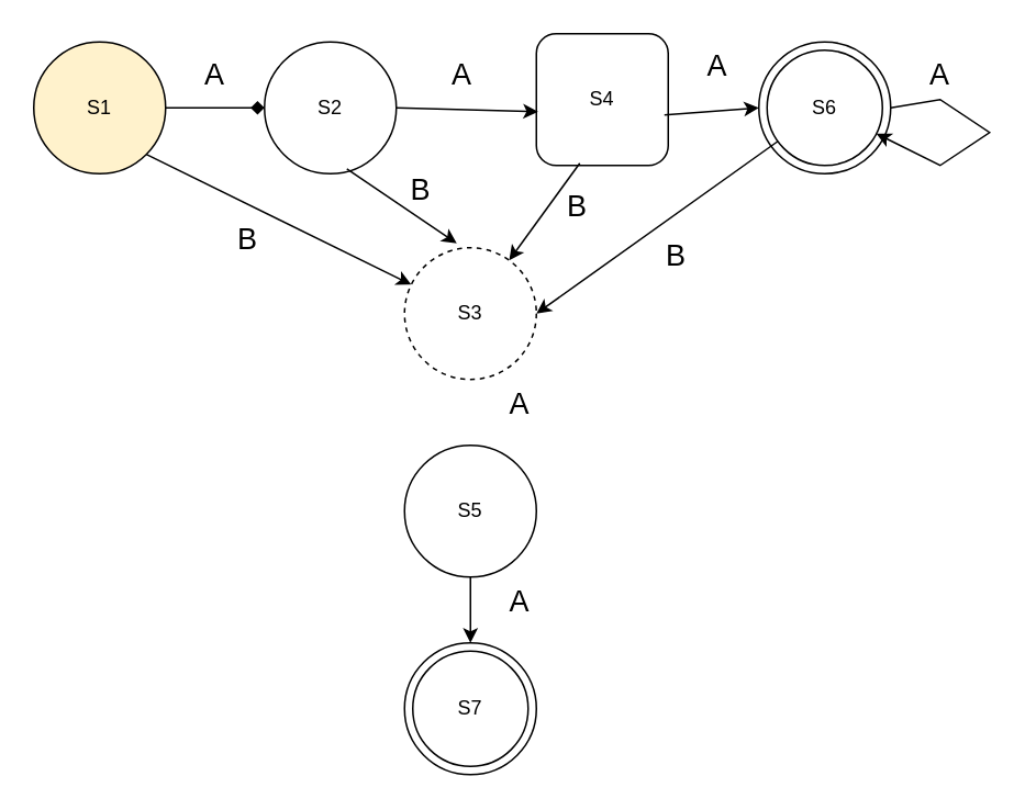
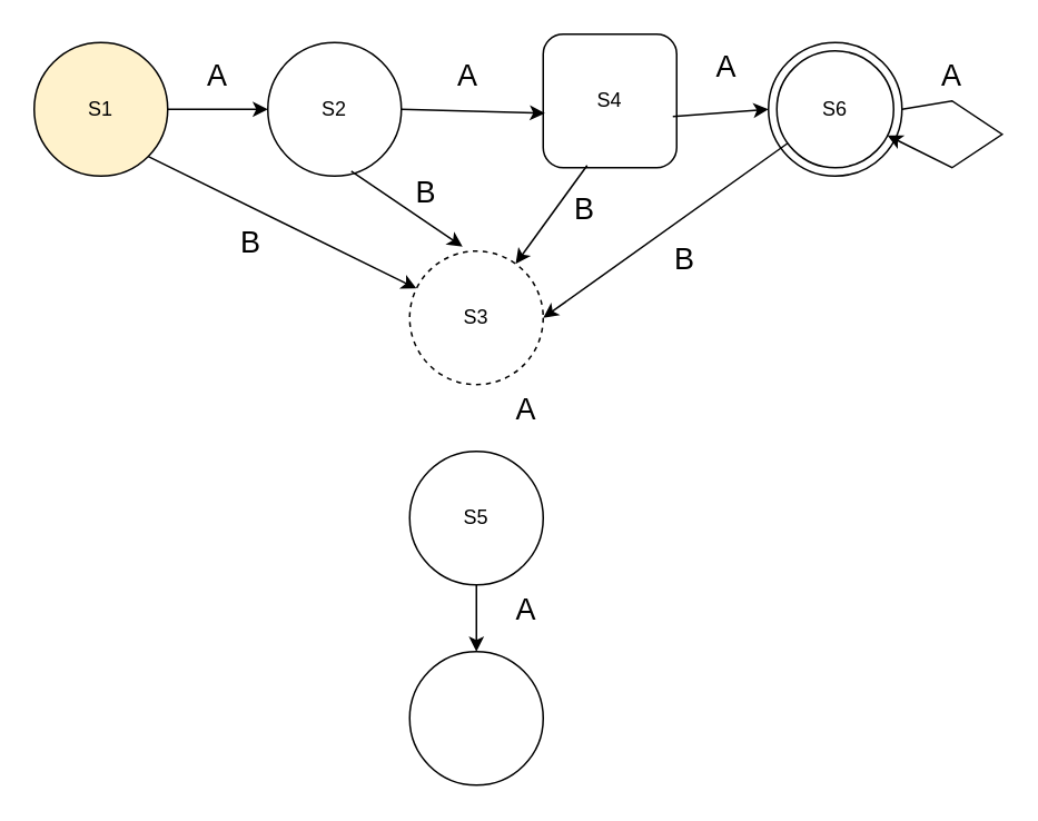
  <mxCell id="0" />
  <mxCell id="1" parent="0" />
  <mxCell id="2" value="S1" style="ellipse;whiteSpace=wrap;html=1;aspect=fixed;fillColor=#fff2cc;" vertex="1" parent="1"><mxGeometry x="20" y="25" width="80" height="80" as="geometry" /></mxCell>
  <mxCell id="3" value="S2" style="ellipse;whiteSpace=wrap;html=1;aspect=fixed;" vertex="1" parent="1"><mxGeometry x="160" y="25" width="80" height="80" as="geometry" /></mxCell>
  <mxCell id="4" value="S4" style="whiteSpace=wrap;html=1;aspect=fixed;rounded=1;" vertex="1" parent="1"><mxGeometry x="325" y="20" width="80" height="80" as="geometry" /></mxCell>
  <mxCell id="5" value="" style="ellipse;whiteSpace=wrap;html=1;aspect=fixed;" vertex="1" parent="1"><mxGeometry x="460" y="25" width="80" height="80" as="geometry" /></mxCell>
  <mxCell id="6" value="S6" style="ellipse;whiteSpace=wrap;html=1;aspect=fixed;" vertex="1" parent="1"><mxGeometry x="465" y="30" width="70" height="70" as="geometry" /></mxCell>
  <mxCell id="7" value="S3" style="ellipse;whiteSpace=wrap;html=1;aspect=fixed;dashed=1;" vertex="1" parent="1"><mxGeometry x="245" y="150" width="80" height="80" as="geometry" /></mxCell>
  <mxCell id="8" value="S5" style="ellipse;whiteSpace=wrap;html=1;aspect=fixed;" vertex="1" parent="1"><mxGeometry x="245" y="270" width="80" height="80" as="geometry" /></mxCell>
  <mxCell id="9" value="" style="ellipse;whiteSpace=wrap;html=1;aspect=fixed;" vertex="1" parent="1"><mxGeometry x="245" y="390" width="80" height="80" as="geometry" /></mxCell>
- <mxCell id="10" value="S7" style="ellipse;whiteSpace=wrap;html=1;aspect=fixed;" vertex="1" parent="1"><mxGeometry x="250" y="395" width="70" height="70" as="geometry" /></mxCell>
- <mxCell id="11" value="" style="endArrow=diamond;html=1;rounded=0;exitX=1;exitY=0.5;exitDx=0;exitDy=0;entryX=0;entryY=0.5;entryDx=0;entryDy=0;" edge="1" parent="1" source="2" target="3"><mxGeometry width="50" height="50" relative="1" as="geometry"><mxPoint x="100" y="80" as="sourcePoint" /><mxPoint x="150" y="30" as="targetPoint" /></mxGeometry></mxCell>
+ <mxCell id="11" value="" style="endArrow=classic;html=1;rounded=0;exitX=1;exitY=0.5;exitDx=0;exitDy=0;entryX=0;entryY=0.5;entryDx=0;entryDy=0;" edge="1" parent="1" source="2" target="3"><mxGeometry width="50" height="50" relative="1" as="geometry"><mxPoint x="100" y="80" as="sourcePoint" /><mxPoint x="150" y="30" as="targetPoint" /></mxGeometry></mxCell>
  <mxCell id="12" value="" style="endArrow=classic;html=1;rounded=0;exitX=1;exitY=0.5;exitDx=0;exitDy=0;entryX=0.013;entryY=0.592;entryDx=0;entryDy=0;entryPerimeter=0;" edge="1" parent="1" source="3" target="4"><mxGeometry width="50" height="50" relative="1" as="geometry"><mxPoint x="260" y="90" as="sourcePoint" /><mxPoint x="310" y="40" as="targetPoint" /></mxGeometry></mxCell>
  <mxCell id="13" value="" style="endArrow=classic;html=1;rounded=0;entryX=0;entryY=0.5;entryDx=0;entryDy=0;exitX=0.971;exitY=0.617;exitDx=0;exitDy=0;exitPerimeter=0;" edge="1" parent="1" source="4" target="5"><mxGeometry width="50" height="50" relative="1" as="geometry"><mxPoint x="410" y="60" as="sourcePoint" /><mxPoint x="460" y="20" as="targetPoint" /></mxGeometry></mxCell>
  <mxCell id="14" value="" style="endArrow=classic;html=1;rounded=0;exitX=1;exitY=0.5;exitDx=0;exitDy=0;" edge="1" parent="1" source="5" target="6"><mxGeometry width="50" height="50" relative="1" as="geometry"><mxPoint x="560" y="80" as="sourcePoint" /><mxPoint x="530" y="110" as="targetPoint" /><Array as="points"><mxPoint x="570" y="60" /><mxPoint x="600" y="80" /><mxPoint x="570" y="100" /></Array></mxGeometry></mxCell>
  <mxCell id="15" value="" style="endArrow=classic;html=1;rounded=0;exitX=1;exitY=1;exitDx=0;exitDy=0;" edge="1" parent="1" source="2" target="7"><mxGeometry width="50" height="50" relative="1" as="geometry"><mxPoint x="80" y="220" as="sourcePoint" /><mxPoint x="130" y="170" as="targetPoint" /></mxGeometry></mxCell>
  <mxCell id="16" value="" style="endArrow=classic;html=1;rounded=0;exitX=0.625;exitY=0.963;exitDx=0;exitDy=0;exitPerimeter=0;entryX=0.396;entryY=-0.033;entryDx=0;entryDy=0;entryPerimeter=0;" edge="1" parent="1" source="3" target="7"><mxGeometry width="50" height="50" relative="1" as="geometry"><mxPoint x="250" y="150" as="sourcePoint" /><mxPoint x="300" y="100" as="targetPoint" /></mxGeometry></mxCell>
  <mxCell id="17" value="" style="endArrow=classic;html=1;rounded=0;exitX=0.329;exitY=0.983;exitDx=0;exitDy=0;exitPerimeter=0;" edge="1" parent="1" source="4" target="7"><mxGeometry width="50" height="50" relative="1" as="geometry"><mxPoint x="360" y="200" as="sourcePoint" /><mxPoint x="410" y="150" as="targetPoint" /></mxGeometry></mxCell>
  <mxCell id="18" value="" style="endArrow=classic;html=1;rounded=0;entryX=1;entryY=0.5;entryDx=0;entryDy=0;" edge="1" parent="1" source="6" target="7"><mxGeometry width="50" height="50" relative="1" as="geometry"><mxPoint x="540" y="330" as="sourcePoint" /><mxPoint x="590" y="280" as="targetPoint" /></mxGeometry></mxCell>
  <mxCell id="19" value="" style="endArrow=classic;html=1;rounded=0;exitX=0.5;exitY=1;exitDx=0;exitDy=0;entryX=0.5;entryY=0;entryDx=0;entryDy=0;" edge="1" parent="1" source="8" target="9"><mxGeometry width="50" height="50" relative="1" as="geometry"><mxPoint x="340" y="400" as="sourcePoint" /><mxPoint x="285" y="380" as="targetPoint" /></mxGeometry></mxCell>
  <mxCell id="20" value="&lt;font style=&quot;font-size: 18px;&quot;&gt;A&lt;/font&gt;" style="text;html=1;strokeColor=none;fillColor=none;align=center;verticalAlign=middle;whiteSpace=wrap;rounded=0;" vertex="1" parent="1"><mxGeometry x="540" y="30" width="60" height="30" as="geometry" /></mxCell>
  <mxCell id="21" value="&lt;font style=&quot;font-size: 18px;&quot;&gt;A&lt;/font&gt;" style="text;html=1;strokeColor=none;fillColor=none;align=center;verticalAlign=middle;whiteSpace=wrap;rounded=0;" vertex="1" parent="1"><mxGeometry x="405" y="25" width="60" height="30" as="geometry" /></mxCell>
  <mxCell id="22" value="&lt;font style=&quot;font-size: 18px;&quot;&gt;A&lt;/font&gt;" style="text;html=1;strokeColor=none;fillColor=none;align=center;verticalAlign=middle;whiteSpace=wrap;rounded=0;" vertex="1" parent="1"><mxGeometry x="250" y="30" width="60" height="30" as="geometry" /></mxCell>
  <mxCell id="23" value="&lt;font style=&quot;font-size: 18px;&quot;&gt;A&lt;/font&gt;" style="text;html=1;strokeColor=none;fillColor=none;align=center;verticalAlign=middle;whiteSpace=wrap;rounded=0;" vertex="1" parent="1"><mxGeometry x="100" y="30" width="60" height="30" as="geometry" /></mxCell>
  <mxCell id="24" value="&lt;font style=&quot;font-size: 18px;&quot;&gt;A&lt;/font&gt;" style="text;html=1;strokeColor=none;fillColor=none;align=center;verticalAlign=middle;whiteSpace=wrap;rounded=0;" vertex="1" parent="1"><mxGeometry x="285" y="230" width="60" height="30" as="geometry" /></mxCell>
  <mxCell id="25" value="&lt;font style=&quot;font-size: 18px;&quot;&gt;A&lt;/font&gt;" style="text;html=1;strokeColor=none;fillColor=none;align=center;verticalAlign=middle;whiteSpace=wrap;rounded=0;" vertex="1" parent="1"><mxGeometry x="285" y="350" width="60" height="30" as="geometry" /></mxCell>
  <mxCell id="26" value="&lt;span style=&quot;font-size: 18px;&quot;&gt;B&lt;/span&gt;" style="text;html=1;strokeColor=none;fillColor=none;align=center;verticalAlign=middle;whiteSpace=wrap;rounded=0;" vertex="1" parent="1"><mxGeometry x="380" y="140" width="60" height="30" as="geometry" /></mxCell>
  <mxCell id="27" value="&lt;span style=&quot;font-size: 18px;&quot;&gt;B&lt;/span&gt;" style="text;html=1;strokeColor=none;fillColor=none;align=center;verticalAlign=middle;whiteSpace=wrap;rounded=0;" vertex="1" parent="1"><mxGeometry x="320" y="110" width="60" height="30" as="geometry" /></mxCell>
  <mxCell id="28" value="&lt;span style=&quot;font-size: 18px;&quot;&gt;B&lt;/span&gt;" style="text;html=1;strokeColor=none;fillColor=none;align=center;verticalAlign=middle;whiteSpace=wrap;rounded=0;" vertex="1" parent="1"><mxGeometry x="225" y="100" width="60" height="30" as="geometry" /></mxCell>
  <mxCell id="29" value="&lt;span style=&quot;font-size: 18px;&quot;&gt;B&lt;/span&gt;" style="text;html=1;strokeColor=none;fillColor=none;align=center;verticalAlign=middle;whiteSpace=wrap;rounded=0;" vertex="1" parent="1"><mxGeometry x="120" y="130" width="60" height="30" as="geometry" /></mxCell>
